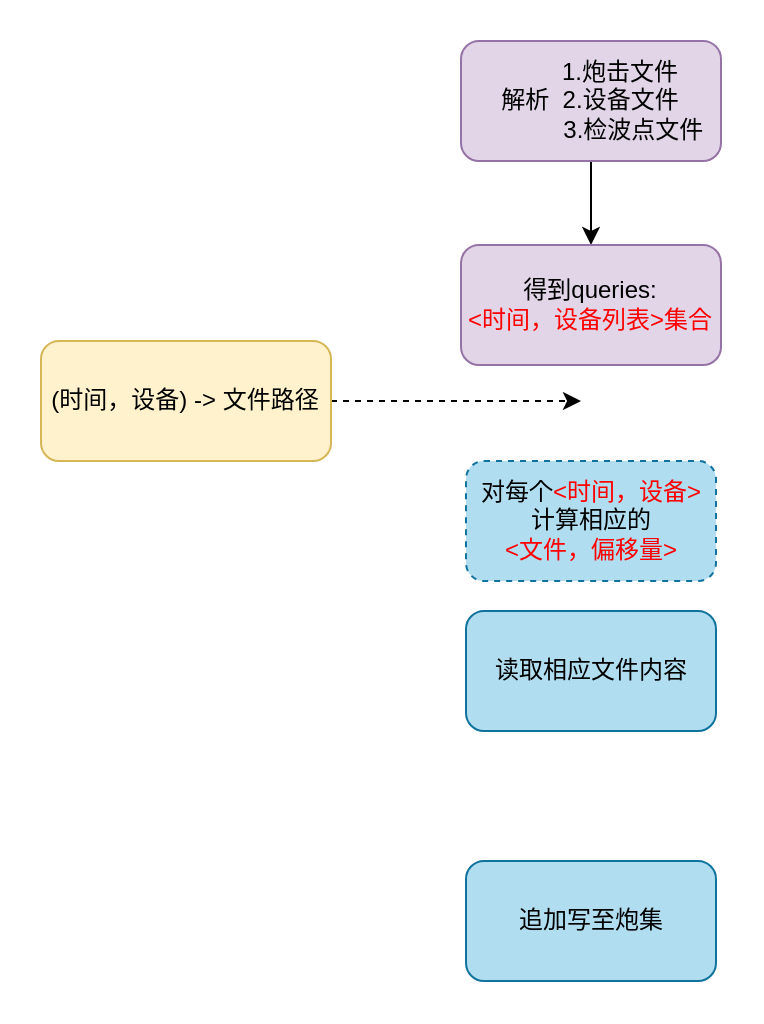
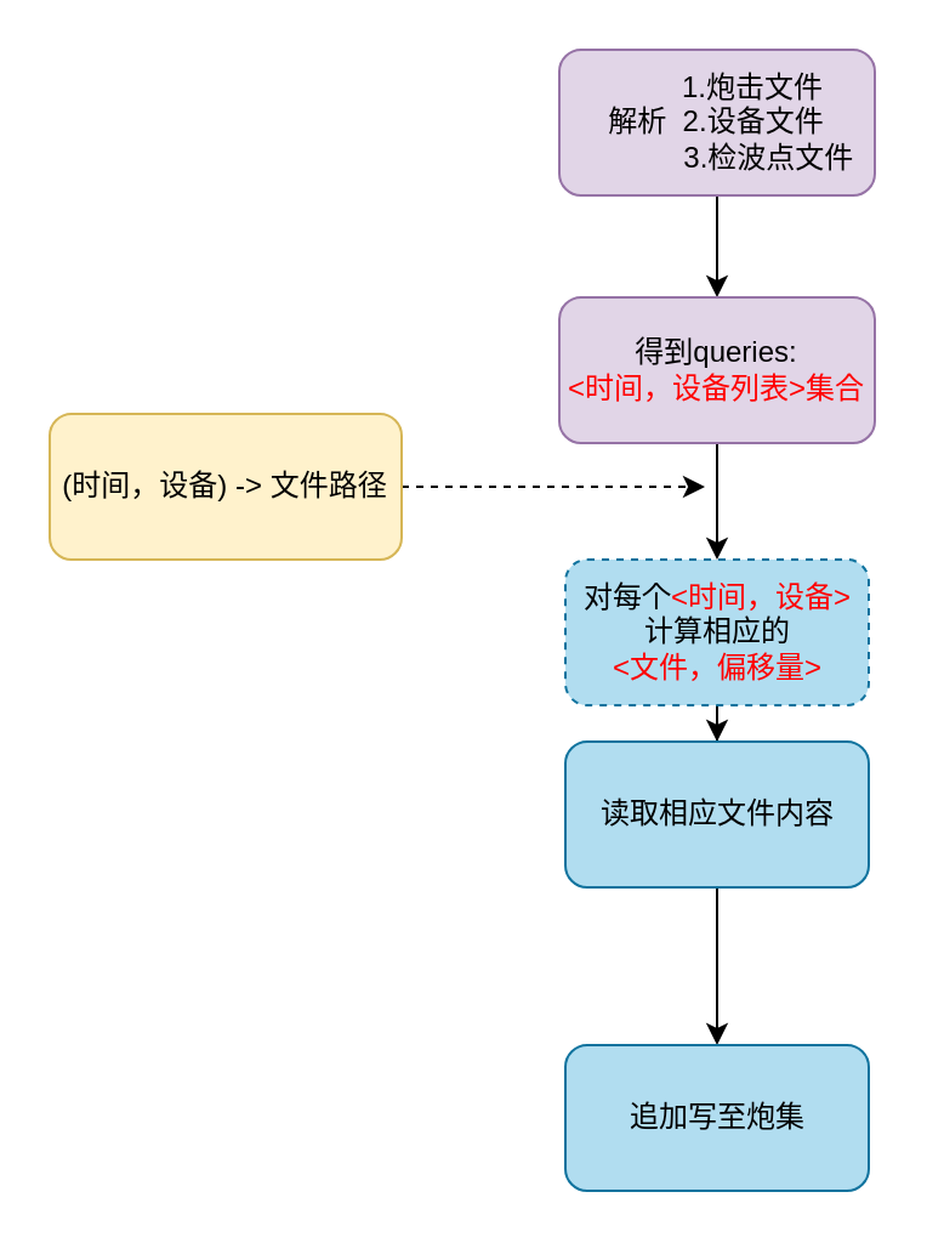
  <mxCell id="0" />
  <mxCell id="1" parent="0" />
  <mxCell id="2" value="" style="edgeStyle=orthogonalEdgeStyle;rounded=0;orthogonalLoop=1;jettySize=auto;html=1;" edge="1" parent="1" source="3" target="5"><mxGeometry relative="1" as="geometry" /></mxCell>
  <mxCell id="3" value="&amp;nbsp; &amp;nbsp; &amp;nbsp; &amp;nbsp; &amp;nbsp;1.炮击文件&lt;br&gt;解析&amp;nbsp; 2.设备文件&lt;br&gt;&amp;nbsp; &amp;nbsp; &amp;nbsp; &amp;nbsp; &amp;nbsp; &amp;nbsp; &amp;nbsp;3.检波点文件" style="rounded=1;whiteSpace=wrap;html=1;fillColor=#e1d5e7;strokeColor=#9673a6;" vertex="1" parent="1"><mxGeometry x="230" y="20" width="130" height="60" as="geometry" /></mxCell>
+ <mxCell id="4" value="" style="edgeStyle=orthogonalEdgeStyle;rounded=0;orthogonalLoop=1;jettySize=auto;html=1;fontColor=#FF0000;" edge="1" parent="1" source="5" target="7"><mxGeometry relative="1" as="geometry" /></mxCell>
  <mxCell id="5" value="得到queries:&lt;br&gt;&lt;font color=&quot;#ff0000&quot;&gt;&amp;lt;时间，设备列表&amp;gt;&lt;/font&gt;&lt;span style=&quot;color: rgb(255 , 0 , 0)&quot;&gt;集合&lt;/span&gt;" style="rounded=1;whiteSpace=wrap;html=1;fillColor=#e1d5e7;strokeColor=#9673a6;" vertex="1" parent="1"><mxGeometry x="230" y="122" width="130" height="60" as="geometry" /></mxCell>
+ <mxCell id="6" value="" style="edgeStyle=orthogonalEdgeStyle;rounded=0;orthogonalLoop=1;jettySize=auto;html=1;fontColor=#000000;" edge="1" parent="1" source="7" target="9"><mxGeometry relative="1" as="geometry" /></mxCell>
  <mxCell id="7" value="&lt;font color=&quot;#000000&quot;&gt;对每个&lt;/font&gt;&lt;font color=&quot;#ff0000&quot;&gt;&amp;lt;时间，设备&amp;gt;&lt;/font&gt;&lt;br&gt;&lt;font color=&quot;#000000&quot;&gt;计算相应的&lt;/font&gt;&lt;font color=&quot;#ff0000&quot;&gt;&lt;br&gt;&amp;lt;文件，偏移量&amp;gt;&lt;/font&gt;" style="rounded=1;whiteSpace=wrap;html=1;fillColor=#b1ddf0;strokeColor=#10739e;dashed=1;" vertex="1" parent="1"><mxGeometry x="232.5" y="230" width="125" height="60" as="geometry" /></mxCell>
+ <mxCell id="8" value="" style="edgeStyle=orthogonalEdgeStyle;rounded=0;orthogonalLoop=1;jettySize=auto;html=1;fontColor=#000000;" edge="1" parent="1" source="9" target="10"><mxGeometry relative="1" as="geometry" /></mxCell>
  <mxCell id="9" value="&lt;font color=&quot;#000000&quot;&gt;读取&lt;/font&gt;&lt;span style=&quot;color: rgb(0 , 0 , 0)&quot;&gt;相应&lt;/span&gt;&lt;font color=&quot;#000000&quot;&gt;文件内容&lt;/font&gt;" style="rounded=1;whiteSpace=wrap;html=1;fillColor=#b1ddf0;strokeColor=#10739e;" vertex="1" parent="1"><mxGeometry x="232.5" y="305" width="125" height="60" as="geometry" /></mxCell>
  <mxCell id="10" value="追加写至炮集" style="rounded=1;whiteSpace=wrap;html=1;fillColor=#b1ddf0;strokeColor=#10739e;" vertex="1" parent="1"><mxGeometry x="232.5" y="430" width="125" height="60" as="geometry" /></mxCell>
  <mxCell id="11" style="edgeStyle=orthogonalEdgeStyle;rounded=0;orthogonalLoop=1;jettySize=auto;html=1;fontColor=#000000;dashed=1;" edge="1" parent="1" source="12"><mxGeometry relative="1" as="geometry"><mxPoint x="290" y="200" as="targetPoint" /></mxGeometry></mxCell>
  <mxCell id="12" value="(时间，设备) -&amp;gt; 文件路径" style="rounded=1;whiteSpace=wrap;html=1;fillColor=#fff2cc;strokeColor=#d6b656;" vertex="1" parent="1"><mxGeometry x="20" y="170" width="145" height="60" as="geometry" /></mxCell>
